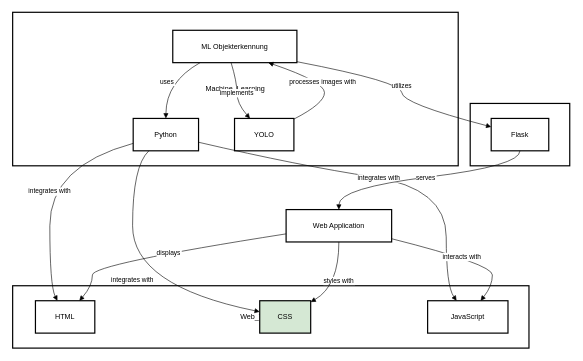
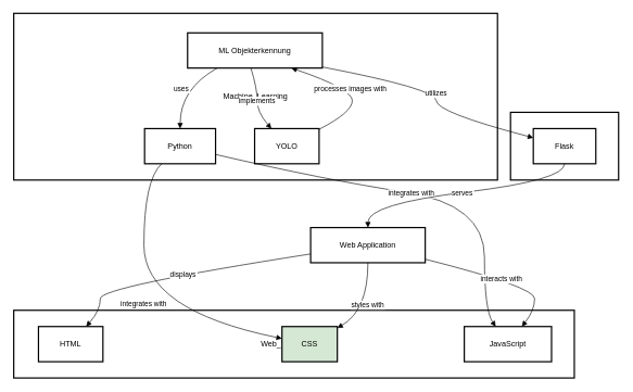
  <mxCell id="0" />
  <mxCell id="1" parent="0" />
  <mxCell id="2" value="Backend" style="whiteSpace=wrap;strokeWidth=2;" vertex="1" parent="1"><mxGeometry x="783" y="172" width="166" height="104" as="geometry" /></mxCell>
  <mxCell id="3" value="Machine_Learning" style="whiteSpace=wrap;strokeWidth=2;" vertex="1" parent="1"><mxGeometry x="20" y="20" width="743" height="256" as="geometry" /></mxCell>
  <mxCell id="4" value="Web_Technologies" style="whiteSpace=wrap;strokeWidth=2;" vertex="1" parent="1"><mxGeometry x="20" y="476" width="861" height="104" as="geometry" /></mxCell>
  <mxCell id="5" value="ML Objekterkennung" style="whiteSpace=wrap;strokeWidth=2;" vertex="1" parent="1"><mxGeometry x="287" y="50" width="207" height="54" as="geometry" /></mxCell>
  <mxCell id="6" value="Python" style="whiteSpace=wrap;strokeWidth=2;" vertex="1" parent="1"><mxGeometry x="221" y="197" width="109" height="54" as="geometry" /></mxCell>
  <mxCell id="7" value="Flask" style="whiteSpace=wrap;strokeWidth=2;" vertex="1" parent="1"><mxGeometry x="818" y="197" width="96" height="54" as="geometry" /></mxCell>
  <mxCell id="8" value="YOLO" style="whiteSpace=wrap;strokeWidth=2;" vertex="1" parent="1"><mxGeometry x="390" y="197" width="99" height="54" as="geometry" /></mxCell>
  <mxCell id="9" value="HTML" style="whiteSpace=wrap;strokeWidth=2;" vertex="1" parent="1"><mxGeometry x="58" y="501" width="99" height="54" as="geometry" /></mxCell>
  <mxCell id="10" value="CSS" style="whiteSpace=wrap;strokeWidth=2;fillColor=#d5e8d4;" vertex="1" parent="1"><mxGeometry x="432" y="501" width="85" height="54" as="geometry" /></mxCell>
  <mxCell id="11" value="JavaScript" style="whiteSpace=wrap;strokeWidth=2;" vertex="1" parent="1"><mxGeometry x="712" y="501" width="134" height="54" as="geometry" /></mxCell>
  <mxCell id="12" value="Web Application" style="whiteSpace=wrap;strokeWidth=2;" vertex="1" parent="1"><mxGeometry x="476" y="349" width="176" height="54" as="geometry" /></mxCell>
  <mxCell id="13" value="uses" style="curved=1;startArrow=none;endArrow=block;exitX=0.22;exitY=1;entryX=0.5;entryY=0;" edge="1" parent="1" source="5" target="6"><mxGeometry relative="1" as="geometry"><Array as="points"><mxPoint x="276" y="136" /></Array></mxGeometry></mxCell>
  <mxCell id="14" value="utilizes" style="curved=1;startArrow=none;endArrow=block;exitX=1;exitY=0.97;entryX=0;entryY=0.26;" edge="1" parent="1" source="5" target="7"><mxGeometry relative="1" as="geometry"><Array as="points"><mxPoint x="669" y="136" /><mxPoint x="669" y="172" /></Array></mxGeometry></mxCell>
  <mxCell id="15" value="implements" style="curved=1;startArrow=none;endArrow=block;exitX=0.47;exitY=1;entryX=0.26;entryY=0;" edge="1" parent="1" source="5" target="8"><mxGeometry relative="1" as="geometry"><Array as="points"><mxPoint x="394" y="136" /><mxPoint x="394" y="172" /></Array></mxGeometry></mxCell>
- <mxCell id="16" value="integrates with" style="curved=1;startArrow=none;endArrow=block;exitX=0;exitY=0.77;entryX=0.37;entryY=0;" edge="1" parent="1" source="6" target="9"><mxGeometry relative="1" as="geometry"><Array as="points"><mxPoint x="82" y="276" /><mxPoint x="82" y="476" /></Array></mxGeometry></mxCell>
  <mxCell id="17" value="integrates with" style="curved=1;startArrow=none;endArrow=block;exitX=0.24;exitY=1;entryX=0;entryY=0.34;" edge="1" parent="1" source="6" target="10"><mxGeometry relative="1" as="geometry"><Array as="points"><mxPoint x="220" y="276" /><mxPoint x="220" y="476" /></Array></mxGeometry></mxCell>
  <mxCell id="18" value="integrates with" style="curved=1;startArrow=none;endArrow=block;exitX=1.01;exitY=0.74;entryX=0.36;entryY=0;" edge="1" parent="1" source="6" target="11"><mxGeometry relative="1" as="geometry"><Array as="points"><mxPoint x="499" y="276" /><mxPoint x="743" y="313" /><mxPoint x="743" y="476" /></Array></mxGeometry></mxCell>
  <mxCell id="19" value="serves" style="curved=1;startArrow=none;endArrow=block;exitX=0.5;exitY=1;entryX=0.5;entryY=0;" edge="1" parent="1" source="7" target="12"><mxGeometry relative="1" as="geometry"><Array as="points"><mxPoint x="866" y="276" /><mxPoint x="564" y="313" /></Array></mxGeometry></mxCell>
  <mxCell id="20" value="displays" style="curved=1;startArrow=none;endArrow=block;exitX=0;exitY=0.75;entryX=0.74;entryY=0;" edge="1" parent="1" source="12" target="9"><mxGeometry relative="1" as="geometry"><Array as="points"><mxPoint x="153" y="440" /><mxPoint x="153" y="476" /></Array></mxGeometry></mxCell>
  <mxCell id="21" value="styles with" style="curved=1;startArrow=none;endArrow=block;exitX=0.5;exitY=1;entryX=1;entryY=0.04;" edge="1" parent="1" source="12" target="10"><mxGeometry relative="1" as="geometry"><Array as="points"><mxPoint x="564" y="476" /></Array></mxGeometry></mxCell>
  <mxCell id="22" value="interacts with" style="curved=1;startArrow=none;endArrow=block;exitX=1;exitY=0.9;entryX=0.66;entryY=0;" edge="1" parent="1" source="12" target="11"><mxGeometry relative="1" as="geometry"><Array as="points"><mxPoint x="820" y="440" /><mxPoint x="820" y="476" /></Array></mxGeometry></mxCell>
  <mxCell id="23" value="processes images with" style="curved=1;startArrow=none;endArrow=block;exitX=0.99;exitY=0.03;entryX=0.77;entryY=1;" edge="1" parent="1" source="8" target="5"><mxGeometry relative="1" as="geometry"><Array as="points"><mxPoint x="540" y="172" /><mxPoint x="540" y="136" /></Array></mxGeometry></mxCell>
